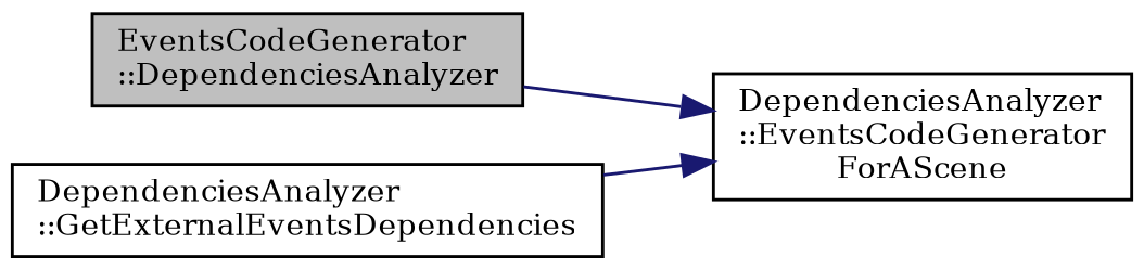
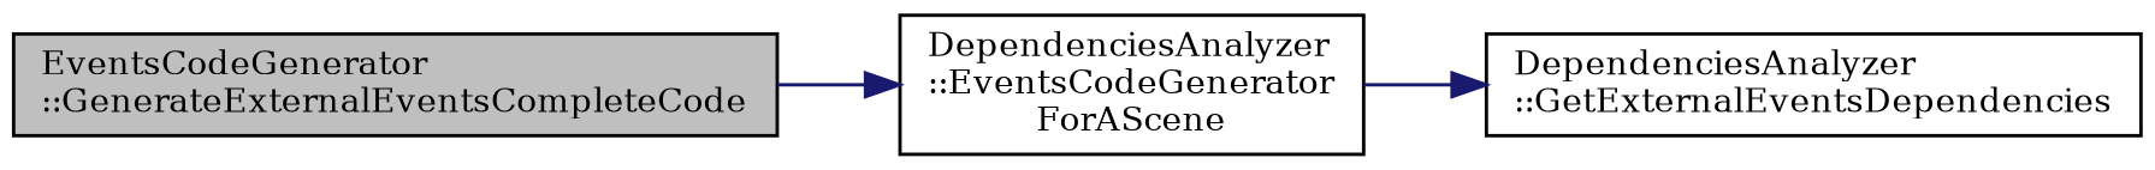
  digraph {
    fontname="DejaVu Serif"
    rankdir=LR
    node [color=black fillcolor=white fontname="DejaVu Serif" fontsize=10 shape=record style=filled]
    edge [color=midnightblue fontname="DejaVu Serif" fontsize=10 labelfontname=Helvetica labelfontsize=10 style=solid]
-   n1 [fillcolor=grey75 fontcolor=black height=0.2 label="EventsCodeGenerator\l::DependenciesAnalyzer" width=0.4]
+   n1 [fillcolor=grey75 fontcolor=black height=0.2 label="EventsCodeGenerator\l::GenerateExternalEventsCompleteCode" width=0.4]
    n2 [height=0.2 label="DependenciesAnalyzer\l::EventsCodeGenerator\lForAScene" width=0.4]
    n3 [height=0.2 label="DependenciesAnalyzer\l::GetExternalEventsDependencies" width=0.4]
    n1 -> n2
-   n3 -> n2
+   n2 -> n3
  }
